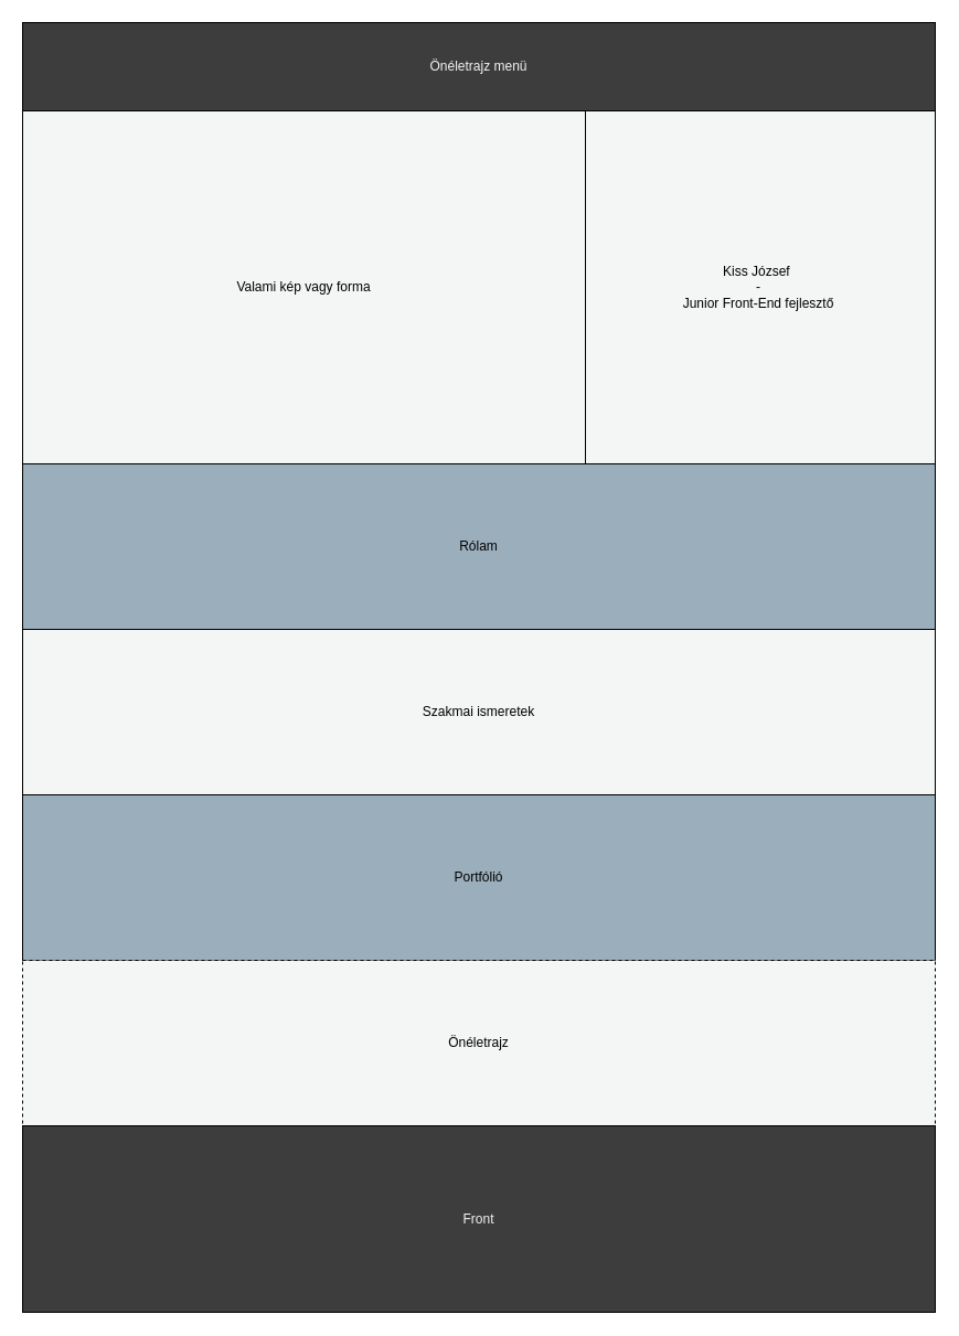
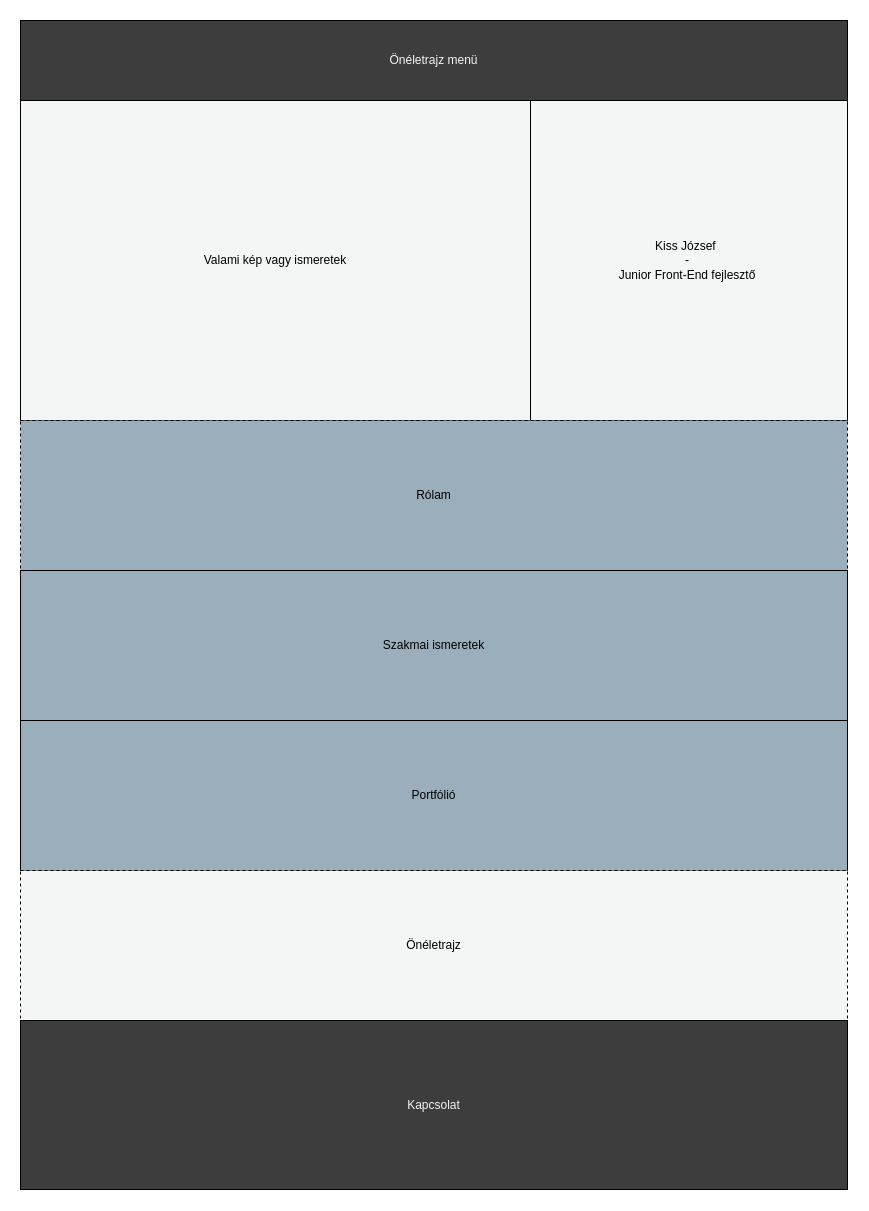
  <mxCell id="0" />
  <mxCell id="1" parent="0" />
  <mxCell id="2" value="&lt;font color=&quot;#f3f6f4&quot;&gt;Önéletrajz menü&lt;/font&gt;" style="rounded=0;whiteSpace=wrap;html=1;fillColor=#3C3D3C;" vertex="1" parent="1"><mxGeometry width="827" height="80" as="geometry" x="20" y="20" /></mxCell>
  <mxCell id="3" value="Kiss József&amp;nbsp;&lt;br&gt;-&lt;br&gt;Junior Front-End fejlesztő" style="whiteSpace=wrap;html=1;aspect=fixed;fillColor=#F3F6F4;" vertex="1" parent="1"><mxGeometry x="527" y="100" width="320" height="320" as="geometry" /></mxCell>
- <mxCell id="4" value="Valami kép vagy forma" style="rounded=0;whiteSpace=wrap;html=1;fillColor=#F3F6F4;" vertex="1" parent="1"><mxGeometry y="100" width="510" height="320" as="geometry" x="20" /></mxCell>
- <mxCell id="5" value="Rólam" style="rounded=0;whiteSpace=wrap;html=1;fillColor=#9BAEBC;" vertex="1" parent="1"><mxGeometry y="420" width="827" height="150" as="geometry" x="20" /></mxCell>
- <mxCell id="6" value="Szakmai ismeretek" style="rounded=0;whiteSpace=wrap;html=1;fillColor=#F3F6F4;" vertex="1" parent="1"><mxGeometry y="570" width="827" height="150" as="geometry" x="20" /></mxCell>
+ <mxCell id="4" value="Valami kép vagy ismeretek" style="rounded=0;whiteSpace=wrap;html=1;fillColor=#F3F6F4;" vertex="1" parent="1"><mxGeometry y="100" width="510" height="320" as="geometry" x="20" /></mxCell>
+ <mxCell id="5" value="Rólam" style="rounded=0;whiteSpace=wrap;html=1;fillColor=#9BAEBC;dashed=1;" vertex="1" parent="1"><mxGeometry y="420" width="827" height="150" as="geometry" x="20" /></mxCell>
+ <mxCell id="6" value="Szakmai ismeretek" style="rounded=0;whiteSpace=wrap;html=1;fillColor=#9baebc;" vertex="1" parent="1"><mxGeometry y="570" width="827" height="150" as="geometry" x="20" /></mxCell>
  <mxCell id="7" value="Portfólió" style="rounded=0;whiteSpace=wrap;html=1;fillColor=#9BAEBC;" vertex="1" parent="1"><mxGeometry y="720" width="827" height="150" as="geometry" x="20" /></mxCell>
  <mxCell id="8" value="Önéletrajz" style="rounded=0;whiteSpace=wrap;html=1;fillColor=#F3F6F4;dashed=1;" vertex="1" parent="1"><mxGeometry y="870" width="827" height="150" as="geometry" x="20" /></mxCell>
- <mxCell id="9" value="&lt;font color=&quot;#f3f6f4&quot;&gt;Front&lt;/font&gt;" style="rounded=0;whiteSpace=wrap;html=1;fillColor=#3C3D3C;" vertex="1" parent="1"><mxGeometry y="1020" width="827" height="169" as="geometry" x="20" /></mxCell>
+ <mxCell id="9" value="&lt;font color=&quot;#f3f6f4&quot;&gt;Kapcsolat&lt;/font&gt;" style="rounded=0;whiteSpace=wrap;html=1;fillColor=#3C3D3C;" vertex="1" parent="1"><mxGeometry y="1020" width="827" height="169" as="geometry" x="20" /></mxCell>
